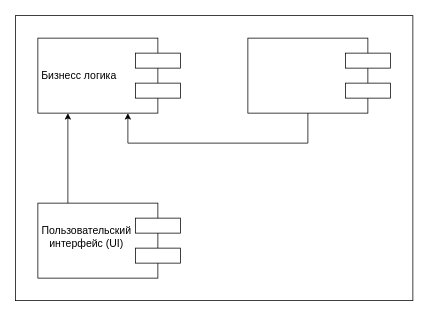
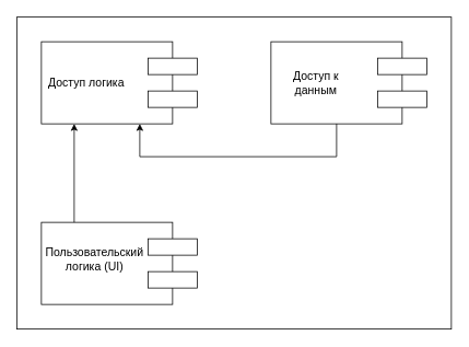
  <mxCell id="0" />
  <mxCell id="1" parent="0" />
  <mxCell id="2" value="" style="rounded=0;whiteSpace=wrap;html=1;" vertex="1" parent="1"><mxGeometry x="20" y="20" width="530" height="380" as="geometry" /></mxCell>
  <mxCell id="3" value="" style="rounded=0;whiteSpace=wrap;html=1;" vertex="1" parent="1"><mxGeometry x="50" y="50" width="160" height="100" as="geometry" /></mxCell>
- <mxCell id="4" value="Бизнесс логика" style="text;html=1;strokeColor=none;fillColor=none;align=center;verticalAlign=middle;whiteSpace=wrap;rounded=0;fontSize=14;" vertex="1" parent="1"><mxGeometry x="50" y="85" width="110" height="30" as="geometry" /></mxCell>
+ <mxCell id="4" value="Доступ логика" style="text;html=1;strokeColor=none;fillColor=none;align=center;verticalAlign=middle;whiteSpace=wrap;rounded=0;fontSize=14;" vertex="1" parent="1"><mxGeometry x="50" y="85" width="110" height="30" as="geometry" /></mxCell>
  <mxCell id="5" value="" style="rounded=0;whiteSpace=wrap;html=1;" vertex="1" parent="1"><mxGeometry x="180" y="70" width="60" height="20" as="geometry" /></mxCell>
  <mxCell id="6" value="" style="rounded=0;whiteSpace=wrap;html=1;" vertex="1" parent="1"><mxGeometry x="180" y="110" width="60" height="20" as="geometry" /></mxCell>
  <mxCell id="7" value="" style="rounded=0;whiteSpace=wrap;html=1;" vertex="1" parent="1"><mxGeometry x="50" y="270" width="160" height="100" as="geometry" /></mxCell>
- <mxCell id="8" value="&lt;div&gt;Пользовательский&lt;/div&gt;&lt;div&gt;интерфейс (UI)&lt;br&gt;&lt;/div&gt;" style="text;html=1;strokeColor=none;fillColor=none;align=center;verticalAlign=middle;whiteSpace=wrap;rounded=0;fontSize=14;" vertex="1" parent="1"><mxGeometry x="60" y="300" width="110" height="30" as="geometry" /></mxCell>
+ <mxCell id="8" value="&lt;div&gt;Пользовательский&lt;/div&gt;&lt;div&gt;логика (UI)&lt;br&gt;&lt;/div&gt;" style="text;html=1;strokeColor=none;fillColor=none;align=center;verticalAlign=middle;whiteSpace=wrap;rounded=0;fontSize=14;" vertex="1" parent="1"><mxGeometry x="60" y="300" width="110" height="30" as="geometry" /></mxCell>
  <mxCell id="9" value="" style="rounded=0;whiteSpace=wrap;html=1;" vertex="1" parent="1"><mxGeometry x="180" y="290" width="60" height="20" as="geometry" /></mxCell>
  <mxCell id="10" value="" style="rounded=0;whiteSpace=wrap;html=1;" vertex="1" parent="1"><mxGeometry x="180" y="330" width="60" height="20" as="geometry" /></mxCell>
  <mxCell id="11" value="" style="rounded=0;whiteSpace=wrap;html=1;" vertex="1" parent="1"><mxGeometry x="330" y="50" width="160" height="100" as="geometry" /></mxCell>
+ <mxCell id="12" value="&lt;div&gt;Доступ к&lt;/div&gt;&lt;div&gt;данным&lt;br&gt;&lt;/div&gt;" style="text;html=1;strokeColor=none;fillColor=none;align=center;verticalAlign=middle;whiteSpace=wrap;rounded=0;fontSize=14;" vertex="1" parent="1"><mxGeometry x="330" y="85" width="110" height="30" as="geometry" /></mxCell>
  <mxCell id="13" value="" style="rounded=0;whiteSpace=wrap;html=1;" vertex="1" parent="1"><mxGeometry x="460" y="70" width="60" height="20" as="geometry" /></mxCell>
  <mxCell id="14" value="" style="rounded=0;whiteSpace=wrap;html=1;" vertex="1" parent="1"><mxGeometry x="460" y="110" width="60" height="20" as="geometry" /></mxCell>
  <mxCell id="15" value="" style="endArrow=classic;html=1;rounded=0;exitX=0.5;exitY=1;exitDx=0;exitDy=0;entryX=0.75;entryY=1;entryDx=0;entryDy=0;" edge="1" parent="1" source="11" target="3"><mxGeometry width="50" height="50" relative="1" as="geometry"><mxPoint x="300" y="640" as="sourcePoint" /><mxPoint x="350" y="590" as="targetPoint" /><Array as="points"><mxPoint x="410" y="190" /><mxPoint x="170" y="190" /></Array></mxGeometry></mxCell>
  <mxCell id="16" value="" style="endArrow=classic;html=1;rounded=0;exitX=0.25;exitY=0;exitDx=0;exitDy=0;entryX=0.25;entryY=1;entryDx=0;entryDy=0;" edge="1" parent="1" source="7" target="3"><mxGeometry width="50" height="50" relative="1" as="geometry"><mxPoint x="300" y="640" as="sourcePoint" /><mxPoint x="350" y="590" as="targetPoint" /></mxGeometry></mxCell>
